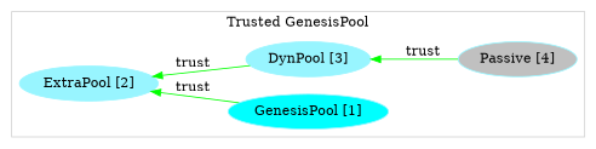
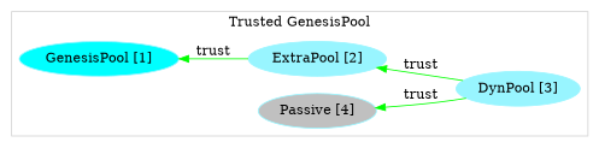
  digraph {
    rankdir=LR
    node [color=cadetblue1 fillcolor=cadetblue1 style=filled]
    edge [color=green dir=back]
    "GenesisPool [1]" [fillcolor=cyan]
    "ExtraPool [2]"
    "DynPool [3]"
    "Passive [4]" [fillcolor=grey]
    subgraph cluster_1 {
      color=lightgrey
      label="Trusted GenesisPool"
      "GenesisPool [1]"
      "ExtraPool [2]"
      "DynPool [3]"
      "Passive [4]"
    }
-   "ExtraPool [2]" -> "GenesisPool [1]" [label=trust]
+   "GenesisPool [1]" -> "ExtraPool [2]" [label=trust]
    "ExtraPool [2]" -> "DynPool [3]" [label=trust]
-   "DynPool [3]" -> "Passive [4]" [label=trust]
+   "Passive [4]" -> "DynPool [3]" [label=trust]
  }
